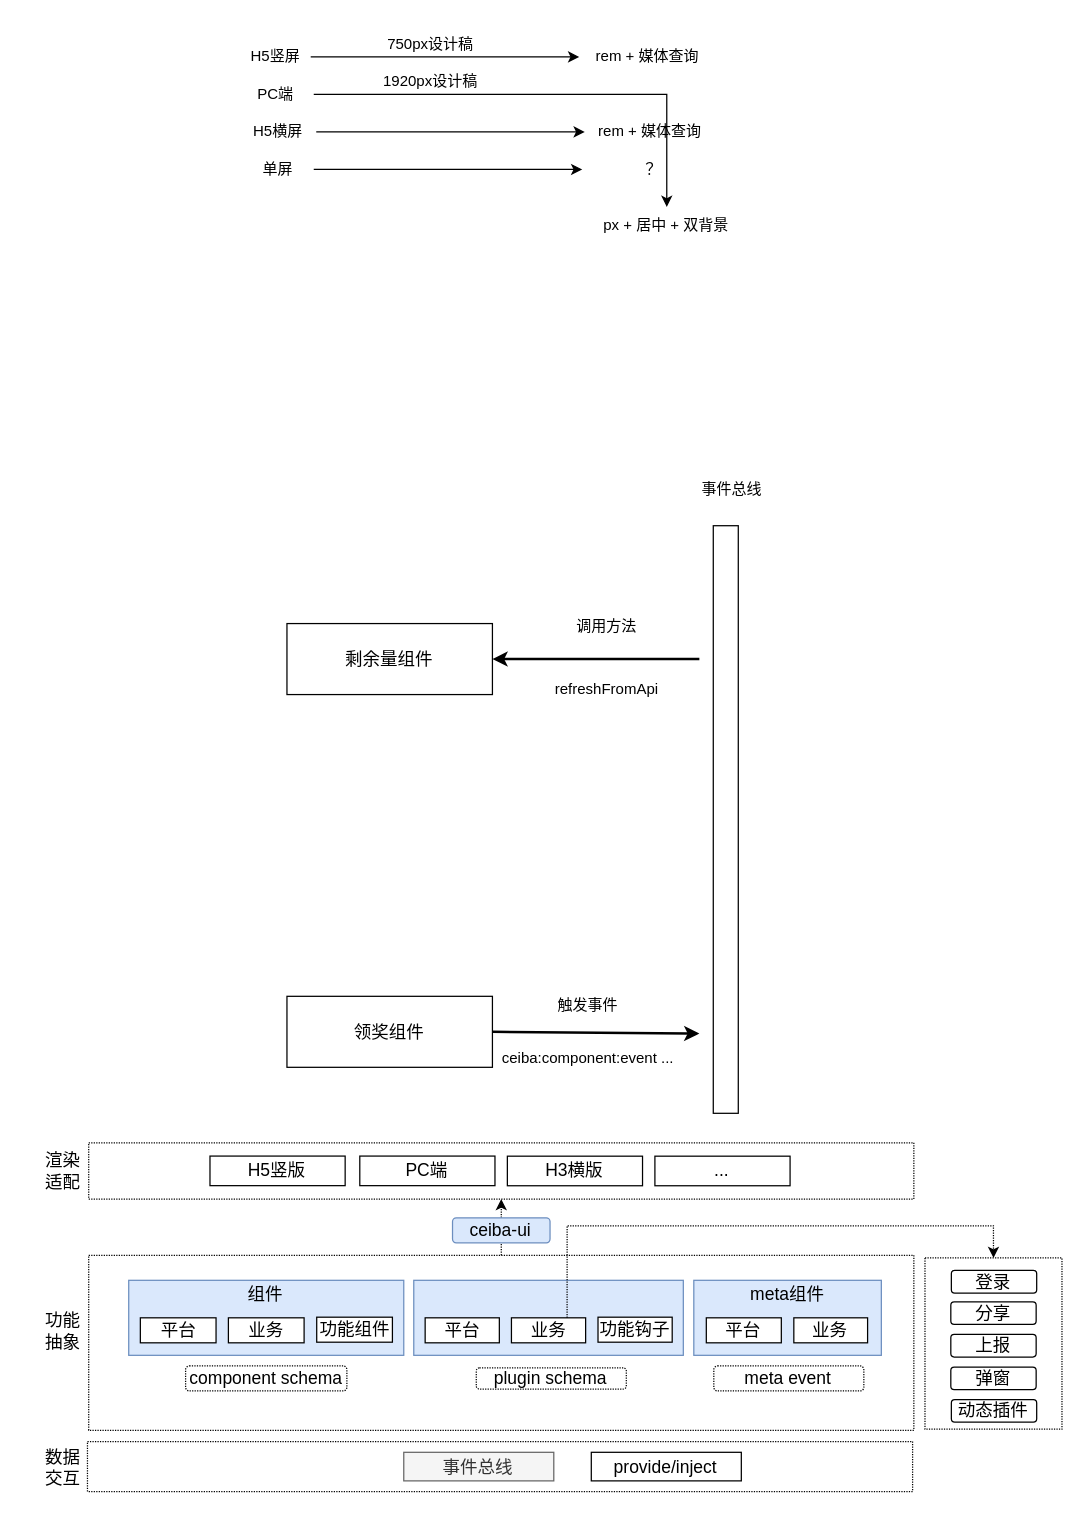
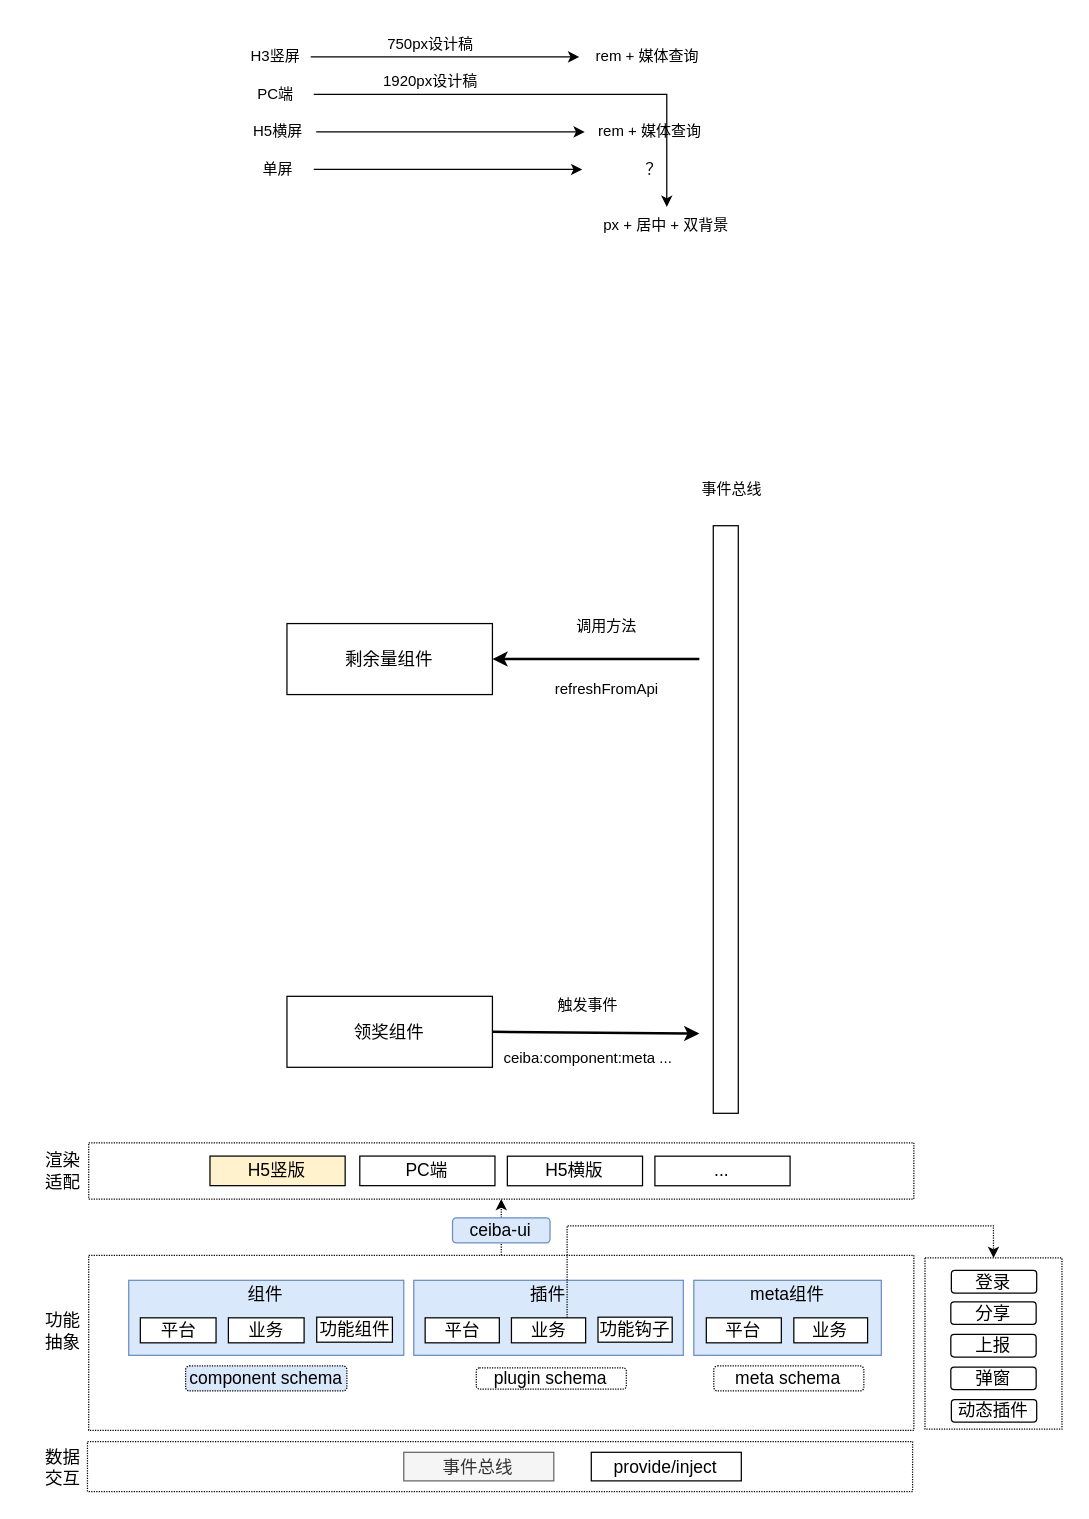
  <mxCell id="0" />
  <mxCell id="1" parent="0" />
  <mxCell id="2" value="" style="rounded=0;whiteSpace=wrap;html=1;fontSize=14;strokeColor=default;dashed=1;dashPattern=1 1;" parent="1" vertex="1"><mxGeometry x="69.43" y="1152.58" width="660" height="40" as="geometry" /></mxCell>
  <mxCell id="3" value="" style="group" parent="1" vertex="1" connectable="0"><mxGeometry x="554.43" y="1023.58" width="176" height="120" as="geometry" /></mxCell>
  <mxCell id="4" value="" style="rounded=0;whiteSpace=wrap;html=1;fontSize=14;strokeColor=default;dashed=1;dashPattern=1 1;" parent="3" vertex="1"><mxGeometry x="-484" y="-20" width="660" height="140" as="geometry" /></mxCell>
  <mxCell id="5" value="" style="rounded=0;whiteSpace=wrap;html=1;fontSize=14;strokeColor=#6c8ebf;strokeWidth=1;fillColor=#dae8fc;" parent="3" vertex="1"><mxGeometry width="150" height="60" as="geometry" /></mxCell>
  <mxCell id="6" value="平台" style="rounded=0;whiteSpace=wrap;html=1;fontSize=14;strokeColor=default;" parent="3" vertex="1"><mxGeometry x="10" y="30" width="60" height="20" as="geometry" /></mxCell>
  <mxCell id="7" value="业务" style="rounded=0;whiteSpace=wrap;html=1;fontSize=14;strokeColor=default;" parent="3" vertex="1"><mxGeometry x="80" y="30" width="59" height="20" as="geometry" /></mxCell>
  <mxCell id="8" value="meta组件" style="text;html=1;strokeColor=none;fillColor=none;align=center;verticalAlign=middle;whiteSpace=wrap;rounded=0;fontSize=14;" parent="3" vertex="1"><mxGeometry x="37.34" y="3.7" width="75.32" height="15" as="geometry" /></mxCell>
  <mxCell id="9" value="" style="endArrow=classic;html=1;rounded=0;strokeWidth=2;exitX=1;exitY=0.5;exitDx=0;exitDy=0;" parent="1" source="10" edge="1"><mxGeometry width="50" height="50" relative="1" as="geometry"><mxPoint x="485.826" y="826.235" as="sourcePoint" /><mxPoint x="558.87" y="826.235" as="targetPoint" /></mxGeometry></mxCell>
  <mxCell id="10" value="领奖组件" style="rounded=0;whiteSpace=wrap;html=1;fontSize=14;" parent="1" vertex="1"><mxGeometry x="229" y="796.42" width="164.348" height="56.79" as="geometry" /></mxCell>
  <mxCell id="11" value="事件总线" style="text;html=1;strokeColor=none;fillColor=none;align=center;verticalAlign=middle;whiteSpace=wrap;rounded=0;" parent="1" vertex="1"><mxGeometry x="530.005" y="370" width="109.565" height="42.593" as="geometry" /></mxCell>
  <mxCell id="12" value="" style="endArrow=classic;html=1;rounded=0;strokeWidth=2;entryX=1;entryY=0.5;entryDx=0;entryDy=0;" parent="1" target="13" edge="1"><mxGeometry width="50" height="50" relative="1" as="geometry"><mxPoint x="558.87" y="526.667" as="sourcePoint" /><mxPoint x="485.826" y="526.667" as="targetPoint" /></mxGeometry></mxCell>
  <mxCell id="13" value="剩余量组件" style="rounded=0;whiteSpace=wrap;html=1;fontSize=14;" parent="1" vertex="1"><mxGeometry x="229" y="498.272" width="164.348" height="56.79" as="geometry" /></mxCell>
  <mxCell id="14" value="refreshFromApi" style="text;html=1;strokeColor=none;fillColor=none;align=center;verticalAlign=middle;whiteSpace=wrap;rounded=0;" parent="1" vertex="1"><mxGeometry x="430" y="530.004" width="109.565" height="42.593" as="geometry" /></mxCell>
  <mxCell id="15" value="触发事件" style="text;html=1;strokeColor=none;fillColor=none;align=center;verticalAlign=middle;whiteSpace=wrap;rounded=0;" parent="1" vertex="1"><mxGeometry x="415.22" y="782.222" width="109.565" height="42.593" as="geometry" /></mxCell>
- <mxCell id="16" value="ceiba:component:event ..." style="text;html=1;strokeColor=none;fillColor=none;align=center;verticalAlign=middle;whiteSpace=wrap;rounded=0;" parent="1" vertex="1"><mxGeometry x="380" y="824.81" width="180" height="42.59" as="geometry" /></mxCell>
+ <mxCell id="16" value="ceiba:component:meta ..." style="text;html=1;strokeColor=none;fillColor=none;align=center;verticalAlign=middle;whiteSpace=wrap;rounded=0;" parent="1" vertex="1"><mxGeometry x="380" y="824.81" width="180" height="42.59" as="geometry" /></mxCell>
  <mxCell id="17" value="调用方法" style="text;html=1;strokeColor=none;fillColor=none;align=center;verticalAlign=middle;whiteSpace=wrap;rounded=0;" parent="1" vertex="1"><mxGeometry x="430" y="480.004" width="109.565" height="42.593" as="geometry" /></mxCell>
  <mxCell id="18" value="" style="rounded=0;whiteSpace=wrap;html=1;fontSize=14;strokeColor=default;" parent="1" vertex="1"><mxGeometry x="570" y="420" width="20" height="470" as="geometry" /></mxCell>
  <mxCell id="19" value="" style="group;fontStyle=1;strokeWidth=2;" parent="1" vertex="1" connectable="0"><mxGeometry x="102.43" y="1023.58" width="598" height="123" as="geometry" /></mxCell>
  <mxCell id="20" value="" style="group" parent="19" vertex="1" connectable="0"><mxGeometry width="455.61" height="60" as="geometry" /></mxCell>
  <mxCell id="21" value="" style="group;fillColor=#dae8fc;strokeColor=#6c8ebf;" parent="20" vertex="1" connectable="0"><mxGeometry width="220" height="60" as="geometry" /></mxCell>
  <mxCell id="22" value="平台" style="rounded=0;whiteSpace=wrap;html=1;fontSize=14;strokeColor=default;" parent="21" vertex="1"><mxGeometry x="9.3" y="30" width="60.55" height="20" as="geometry" /></mxCell>
  <mxCell id="23" value="业务" style="rounded=0;whiteSpace=wrap;html=1;fontSize=14;strokeColor=default;" parent="21" vertex="1"><mxGeometry x="79.725" y="30" width="60.55" height="20" as="geometry" /></mxCell>
  <mxCell id="24" value="功能组件" style="rounded=0;whiteSpace=wrap;html=1;fontSize=14;strokeColor=default;" parent="21" vertex="1"><mxGeometry x="150.367" y="29.5" width="60.55" height="20" as="geometry" /></mxCell>
  <mxCell id="25" value="组件" style="text;html=1;strokeColor=none;fillColor=none;align=center;verticalAlign=middle;whiteSpace=wrap;rounded=0;fontSize=14;" parent="21" vertex="1"><mxGeometry x="94.862" y="3.7" width="30.275" height="15" as="geometry" /></mxCell>
  <mxCell id="26" value="" style="group;fillColor=#dae8fc;strokeColor=#6c8ebf;" parent="20" vertex="1" connectable="0"><mxGeometry x="228" width="215.61" height="60" as="geometry" /></mxCell>
  <mxCell id="27" value="平台" style="rounded=0;whiteSpace=wrap;html=1;fontSize=14;strokeColor=default;" parent="26" vertex="1"><mxGeometry x="9.114" y="30" width="59.342" height="20" as="geometry" /></mxCell>
  <mxCell id="28" value="业务" style="rounded=0;whiteSpace=wrap;html=1;fontSize=14;strokeColor=default;" parent="26" vertex="1"><mxGeometry x="78.134" y="30" width="59.342" height="20" as="geometry" /></mxCell>
  <mxCell id="29" value="功能钩子" style="rounded=0;whiteSpace=wrap;html=1;fontSize=14;strokeColor=default;" parent="26" vertex="1"><mxGeometry x="147.366" y="29.5" width="59.342" height="20" as="geometry" /></mxCell>
- <mxCell id="31" value="component schema" style="rounded=1;whiteSpace=wrap;html=1;dashed=1;dashPattern=1 1;fontSize=14;strokeColor=default;strokeWidth=1;" parent="19" vertex="1"><mxGeometry x="45.5" y="68.5" width="129" height="20" as="geometry" /></mxCell>
- <mxCell id="32" value="meta event" style="rounded=1;whiteSpace=wrap;html=1;dashed=1;dashPattern=1 1;fontSize=14;strokeColor=default;strokeWidth=1;" parent="19" vertex="1"><mxGeometry x="468" y="68.5" width="120" height="20" as="geometry" /></mxCell>
+ <mxCell id="30" value="插件" style="text;html=1;strokeColor=none;fillColor=none;align=center;verticalAlign=middle;whiteSpace=wrap;rounded=0;fontSize=14;" parent="26" vertex="1"><mxGeometry x="92.969" y="3.7" width="29.671" height="15" as="geometry" /></mxCell>
+ <mxCell id="31" value="component schema" style="rounded=1;whiteSpace=wrap;html=1;dashed=1;dashPattern=1 1;fontSize=14;strokeColor=default;strokeWidth=1;fillColor=#dae8fc;" parent="19" vertex="1"><mxGeometry x="45.5" y="68.5" width="129" height="20" as="geometry" /></mxCell>
+ <mxCell id="32" value="meta schema" style="rounded=1;whiteSpace=wrap;html=1;dashed=1;dashPattern=1 1;fontSize=14;strokeColor=default;strokeWidth=1;" parent="19" vertex="1"><mxGeometry x="468" y="68.5" width="120" height="20" as="geometry" /></mxCell>
  <mxCell id="33" value="" style="endArrow=classic;html=1;rounded=0;dashed=1;dashPattern=1 1;fontSize=14;strokeWidth=1;entryX=0.5;entryY=1;entryDx=0;entryDy=0;startArrow=none;" parent="1" source="55" target="41" edge="1"><mxGeometry width="50" height="50" relative="1" as="geometry"><mxPoint x="400.43" y="1003.58" as="sourcePoint" /><mxPoint x="422.43" y="963.58" as="targetPoint" /></mxGeometry></mxCell>
  <mxCell id="34" value="渲染&lt;br&gt;适配" style="text;html=1;strokeColor=none;fillColor=none;align=center;verticalAlign=middle;whiteSpace=wrap;rounded=0;dashed=1;dashPattern=1 1;fontSize=14;" parent="1" vertex="1"><mxGeometry x="20" y="904.29" width="60" height="63.58" as="geometry" /></mxCell>
  <mxCell id="35" value="功能&lt;br&gt;抽象" style="text;html=1;strokeColor=none;fillColor=none;align=center;verticalAlign=middle;whiteSpace=wrap;rounded=0;dashed=1;dashPattern=1 1;fontSize=14;" parent="1" vertex="1"><mxGeometry x="20" y="1046.08" width="60" height="35" as="geometry" /></mxCell>
  <mxCell id="36" value="数据&lt;br&gt;交互" style="text;html=1;strokeColor=none;fillColor=none;align=center;verticalAlign=middle;whiteSpace=wrap;rounded=0;dashed=1;dashPattern=1 1;fontSize=14;" parent="1" vertex="1"><mxGeometry x="20" y="1155.08" width="60" height="35" as="geometry" /></mxCell>
  <mxCell id="37" value="事件总线" style="rounded=0;whiteSpace=wrap;html=1;fontSize=14;strokeColor=#666666;fillColor=#f5f5f5;fontColor=#333333;" parent="1" vertex="1"><mxGeometry x="322.43" y="1161.151" width="120" height="22.857" as="geometry" /></mxCell>
  <mxCell id="38" value="provide/inject" style="rounded=0;whiteSpace=wrap;html=1;fontSize=14;strokeColor=default;" parent="1" vertex="1"><mxGeometry x="472.43" y="1161.151" width="120" height="22.857" as="geometry" /></mxCell>
  <mxCell id="39" value="plugin schema" style="rounded=1;whiteSpace=wrap;html=1;dashed=1;dashPattern=1 1;fontSize=14;strokeColor=default;strokeWidth=1;" parent="1" vertex="1"><mxGeometry x="380.43" y="1093.58" width="120" height="17" as="geometry" /></mxCell>
  <mxCell id="40" value="" style="group" parent="1" vertex="1" connectable="0"><mxGeometry x="70.43" y="913.58" width="660" height="45" as="geometry" /></mxCell>
  <mxCell id="41" value="" style="rounded=0;whiteSpace=wrap;html=1;fontSize=14;strokeColor=default;dashed=1;dashPattern=1 1;" parent="40" vertex="1"><mxGeometry width="660" height="45" as="geometry" /></mxCell>
  <mxCell id="42" value="" style="group" parent="40" vertex="1" connectable="0"><mxGeometry x="97" y="10.625" width="464" height="23.75" as="geometry" /></mxCell>
- <mxCell id="43" value="H5竖版" style="rounded=0;whiteSpace=wrap;html=1;fontSize=14;strokeColor=default;" parent="42" vertex="1"><mxGeometry width="108.117" height="23.663" as="geometry" /></mxCell>
+ <mxCell id="43" value="H5竖版" style="rounded=0;whiteSpace=wrap;html=1;fontSize=14;strokeColor=default;fillColor=#fff2cc;" parent="42" vertex="1"><mxGeometry width="108.117" height="23.663" as="geometry" /></mxCell>
  <mxCell id="44" value="PC端" style="rounded=0;whiteSpace=wrap;html=1;fontSize=14;strokeColor=default;" parent="42" vertex="1"><mxGeometry x="119.829" width="108.117" height="23.663" as="geometry" /></mxCell>
- <mxCell id="45" value="H3横版" style="rounded=0;whiteSpace=wrap;html=1;fontSize=14;strokeColor=default;" parent="42" vertex="1"><mxGeometry x="237.856" y="0.087" width="108.117" height="23.663" as="geometry" /></mxCell>
+ <mxCell id="45" value="H5横版" style="rounded=0;whiteSpace=wrap;html=1;fontSize=14;strokeColor=default;" parent="42" vertex="1"><mxGeometry x="237.856" y="0.087" width="108.117" height="23.663" as="geometry" /></mxCell>
  <mxCell id="46" value="..." style="rounded=0;whiteSpace=wrap;html=1;fontSize=14;strokeColor=default;" parent="42" vertex="1"><mxGeometry x="355.883" y="0.087" width="108.117" height="23.663" as="geometry" /></mxCell>
  <mxCell id="47" value="" style="group" parent="1" vertex="1" connectable="0"><mxGeometry x="760" y="1017.69" width="88.91" height="139.1" as="geometry" /></mxCell>
  <mxCell id="48" value="" style="rounded=0;whiteSpace=wrap;html=1;fontSize=14;strokeColor=default;dashed=1;dashPattern=1 1;" parent="47" vertex="1"><mxGeometry x="-20.66" y="-12" width="109.57" height="137" as="geometry" /></mxCell>
  <mxCell id="49" value="登录" style="rounded=1;whiteSpace=wrap;html=1;fontSize=14;strokeColor=default;" parent="47" vertex="1"><mxGeometry x="0.427" y="-2" width="68.26" height="18.06" as="geometry" /></mxCell>
  <mxCell id="50" value="分享" style="rounded=1;whiteSpace=wrap;html=1;fontSize=14;strokeColor=default;" parent="47" vertex="1"><mxGeometry x="0.001" y="23.09" width="68.26" height="18.06" as="geometry" /></mxCell>
  <mxCell id="51" value="上报" style="rounded=1;whiteSpace=wrap;html=1;fontSize=14;strokeColor=default;" parent="47" vertex="1"><mxGeometry x="0.005" y="49.18" width="68.26" height="18.06" as="geometry" /></mxCell>
  <mxCell id="52" value="弹窗" style="rounded=1;whiteSpace=wrap;html=1;fontSize=14;strokeColor=default;" parent="47" vertex="1"><mxGeometry y="75.27" width="68.26" height="18.06" as="geometry" /></mxCell>
  <mxCell id="53" value="动态插件" style="rounded=1;whiteSpace=wrap;html=1;fontSize=14;strokeColor=default;" parent="47" vertex="1"><mxGeometry x="0.43" y="101.36" width="68.26" height="18.06" as="geometry" /></mxCell>
  <mxCell id="54" style="edgeStyle=orthogonalEdgeStyle;rounded=0;orthogonalLoop=1;jettySize=auto;html=1;exitX=0.75;exitY=0;exitDx=0;exitDy=0;entryX=0.5;entryY=0;entryDx=0;entryDy=0;dashed=1;dashPattern=1 1;fontSize=14;strokeWidth=1;" parent="1" source="28" target="48" edge="1"><mxGeometry relative="1" as="geometry"><Array as="points"><mxPoint x="453" y="980" /><mxPoint x="794" y="980" /></Array></mxGeometry></mxCell>
  <mxCell id="55" value="ceiba-ui" style="rounded=1;whiteSpace=wrap;html=1;fontSize=14;strokeColor=#6c8ebf;strokeWidth=1;fillColor=#dae8fc;" parent="1" vertex="1"><mxGeometry x="361.43" y="973.58" width="78" height="20" as="geometry" /></mxCell>
  <mxCell id="56" value="" style="endArrow=none;html=1;rounded=0;dashed=1;dashPattern=1 1;fontSize=14;strokeWidth=1;entryX=0.5;entryY=1;entryDx=0;entryDy=0;" parent="1" target="55" edge="1"><mxGeometry width="50" height="50" relative="1" as="geometry"><mxPoint x="400.43" y="1003.58" as="sourcePoint" /><mxPoint x="400.43" y="958.58" as="targetPoint" /></mxGeometry></mxCell>
  <mxCell id="57" style="edgeStyle=orthogonalEdgeStyle;rounded=0;orthogonalLoop=1;jettySize=auto;html=1;exitX=1;exitY=0.5;exitDx=0;exitDy=0;" edge="1" parent="1"><mxGeometry relative="1" as="geometry"><mxPoint x="248" y="45" as="sourcePoint" /><mxPoint x="462.78" y="45" as="targetPoint" /></mxGeometry></mxCell>
- <mxCell id="58" value="H5竖屏" style="text;html=1;strokeColor=none;fillColor=none;align=center;verticalAlign=middle;whiteSpace=wrap;rounded=0;" vertex="1" parent="1"><mxGeometry x="190" y="30" width="60" height="30" as="geometry" /></mxCell>
+ <mxCell id="58" value="H3竖屏" style="text;html=1;strokeColor=none;fillColor=none;align=center;verticalAlign=middle;whiteSpace=wrap;rounded=0;" vertex="1" parent="1"><mxGeometry x="190" y="30" width="60" height="30" as="geometry" /></mxCell>
  <mxCell id="59" value="750px设计稿" style="text;html=1;strokeColor=none;fillColor=none;align=center;verticalAlign=middle;whiteSpace=wrap;rounded=0;" vertex="1" parent="1"><mxGeometry x="294" y="20" width="100" height="30" as="geometry" /></mxCell>
  <mxCell id="60" value="rem + 媒体查询" style="text;html=1;strokeColor=none;fillColor=none;align=center;verticalAlign=middle;whiteSpace=wrap;rounded=0;" vertex="1" parent="1"><mxGeometry x="464.78" y="30" width="105.22" height="30" as="geometry" /></mxCell>
  <mxCell id="61" style="edgeStyle=orthogonalEdgeStyle;rounded=0;orthogonalLoop=1;jettySize=auto;html=1;exitX=1;exitY=0.5;exitDx=0;exitDy=0;" edge="1" parent="1" source="62" target="64"><mxGeometry relative="1" as="geometry" /></mxCell>
  <mxCell id="62" value="PC端" style="text;html=1;strokeColor=none;fillColor=none;align=center;verticalAlign=middle;whiteSpace=wrap;rounded=0;" vertex="1" parent="1"><mxGeometry x="190.43" y="60" width="60" height="30" as="geometry" /></mxCell>
  <mxCell id="63" value="1920px设计稿" style="text;html=1;strokeColor=none;fillColor=none;align=center;verticalAlign=middle;whiteSpace=wrap;rounded=0;" vertex="1" parent="1"><mxGeometry x="294.43" y="50" width="100" height="30" as="geometry" /></mxCell>
  <mxCell id="64" value="px + 居中 + 双背景" style="text;html=1;strokeColor=none;fillColor=none;align=center;verticalAlign=middle;whiteSpace=wrap;rounded=0;" vertex="1" parent="1"><mxGeometry x="480.21" y="165" width="105.22" height="30" as="geometry" /></mxCell>
  <mxCell id="65" style="edgeStyle=orthogonalEdgeStyle;rounded=0;orthogonalLoop=1;jettySize=auto;html=1;exitX=1;exitY=0.5;exitDx=0;exitDy=0;" edge="1" parent="1" source="66" target="67"><mxGeometry relative="1" as="geometry" /></mxCell>
  <mxCell id="66" value="H5横屏" style="text;html=1;strokeColor=none;fillColor=none;align=center;verticalAlign=middle;whiteSpace=wrap;rounded=0;" vertex="1" parent="1"><mxGeometry x="192.43" y="90" width="60" height="30" as="geometry" /></mxCell>
  <mxCell id="67" value="rem + 媒体查询" style="text;html=1;strokeColor=none;fillColor=none;align=center;verticalAlign=middle;whiteSpace=wrap;rounded=0;" vertex="1" parent="1"><mxGeometry x="467.21" y="90" width="105.22" height="30" as="geometry" /></mxCell>
  <mxCell id="68" style="edgeStyle=orthogonalEdgeStyle;rounded=0;orthogonalLoop=1;jettySize=auto;html=1;exitX=1;exitY=0.5;exitDx=0;exitDy=0;" edge="1" parent="1"><mxGeometry relative="1" as="geometry"><mxPoint x="250.43" y="135" as="sourcePoint" /><mxPoint x="465.21" y="135" as="targetPoint" /></mxGeometry></mxCell>
  <mxCell id="69" value="单屏" style="text;html=1;strokeColor=none;fillColor=none;align=center;verticalAlign=middle;whiteSpace=wrap;rounded=0;" vertex="1" parent="1"><mxGeometry x="192.43" y="120" width="60" height="30" as="geometry" /></mxCell>
  <mxCell id="70" value="？" style="text;html=1;strokeColor=none;fillColor=none;align=center;verticalAlign=middle;whiteSpace=wrap;rounded=0;" vertex="1" parent="1"><mxGeometry x="467.21" y="120" width="105.22" height="30" as="geometry" /></mxCell>
